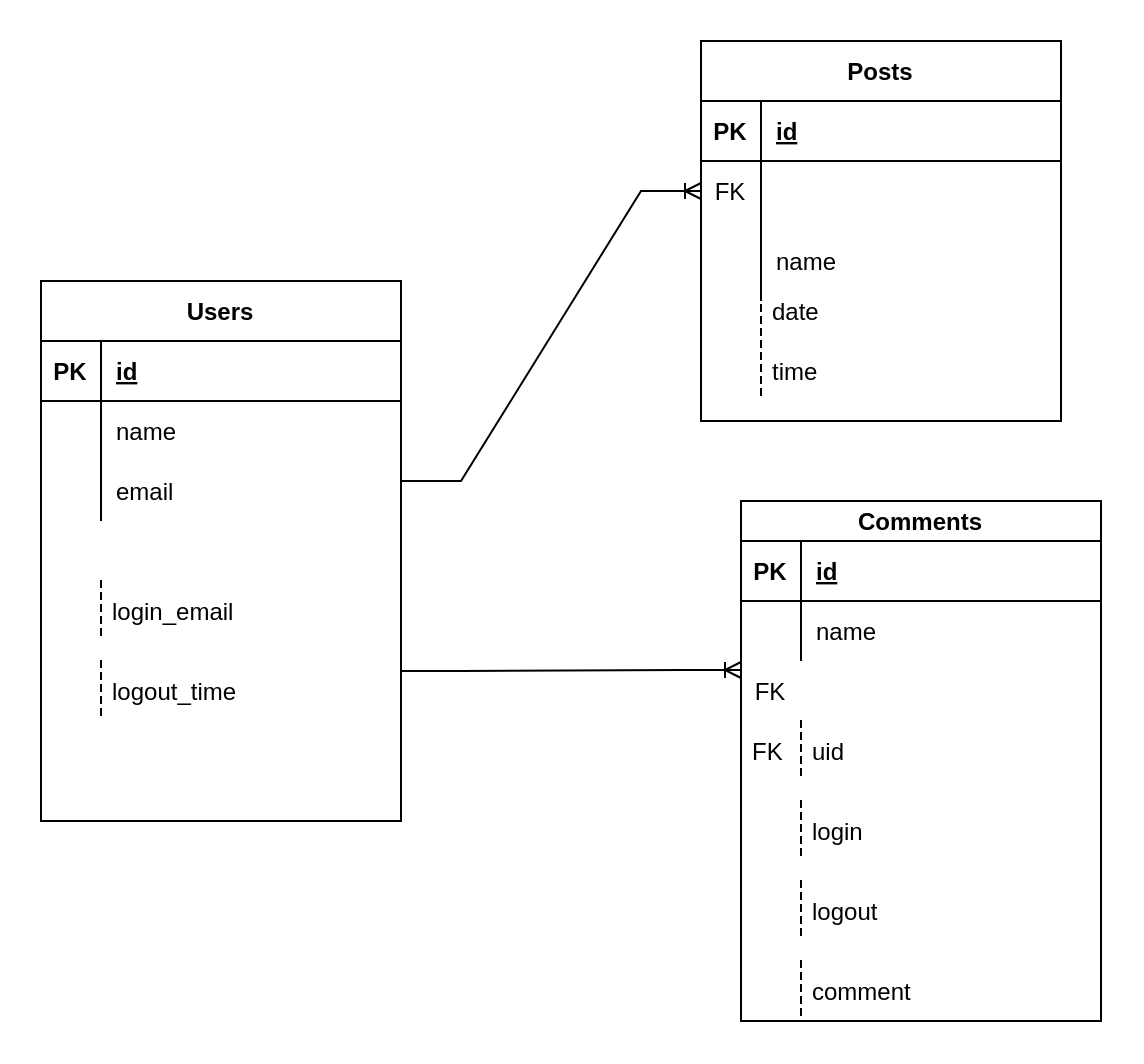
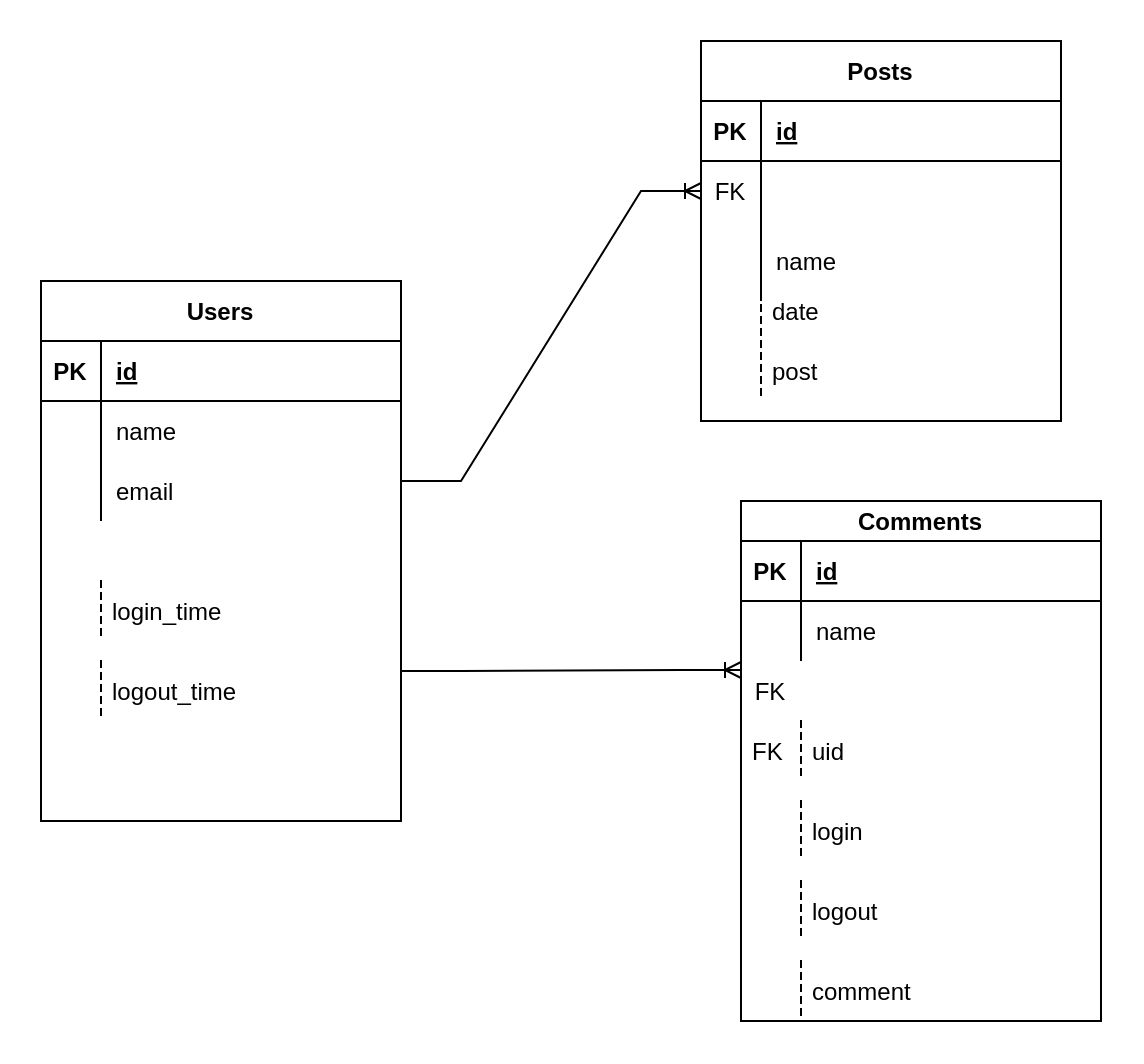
  <mxCell id="0" />
  <mxCell id="1" parent="0" />
  <mxCell id="2" value="Posts" style="shape=table;startSize=30;container=1;collapsible=1;childLayout=tableLayout;fixedRows=1;rowLines=0;fontStyle=1;align=center;resizeLast=1;" parent="1" vertex="1"><mxGeometry x="350" y="20" width="180" height="190" as="geometry" /></mxCell>
  <mxCell id="3" value="" style="shape=partialRectangle;collapsible=0;dropTarget=0;pointerEvents=0;fillColor=none;top=0;left=0;bottom=1;right=0;points=[[0,0.5],[1,0.5]];portConstraint=eastwest;" parent="2" vertex="1"><mxGeometry y="30" width="180" height="30" as="geometry" /></mxCell>
  <mxCell id="4" value="PK" style="shape=partialRectangle;connectable=0;fillColor=none;top=0;left=0;bottom=0;right=0;fontStyle=1;overflow=hidden;" parent="3" vertex="1"><mxGeometry width="30" height="30" as="geometry"><mxRectangle width="30" height="30" as="alternateBounds" /></mxGeometry></mxCell>
  <mxCell id="5" value="id" style="shape=partialRectangle;connectable=0;fillColor=none;top=0;left=0;bottom=0;right=0;align=left;spacingLeft=6;fontStyle=5;overflow=hidden;" parent="3" vertex="1"><mxGeometry x="30" width="150" height="30" as="geometry"><mxRectangle width="150" height="30" as="alternateBounds" /></mxGeometry></mxCell>
  <mxCell id="6" value="" style="shape=partialRectangle;collapsible=0;dropTarget=0;pointerEvents=0;fillColor=none;top=0;left=0;bottom=0;right=0;points=[[0,0.5],[1,0.5]];portConstraint=eastwest;" parent="2" vertex="1"><mxGeometry y="60" width="180" height="30" as="geometry" /></mxCell>
  <mxCell id="7" value="FK" style="shape=partialRectangle;connectable=0;fillColor=none;top=0;left=0;bottom=0;right=0;fontStyle=0;overflow=hidden;" parent="6" vertex="1"><mxGeometry width="30" height="30" as="geometry"><mxRectangle width="30" height="30" as="alternateBounds" /></mxGeometry></mxCell>
  <mxCell id="8" value="" style="shape=partialRectangle;collapsible=0;dropTarget=0;pointerEvents=0;fillColor=none;top=0;left=0;bottom=0;right=0;points=[[0,0.5],[1,0.5]];portConstraint=eastwest;" parent="2" vertex="1"><mxGeometry y="90" width="180" height="40" as="geometry" /></mxCell>
  <mxCell id="9" value="" style="shape=partialRectangle;connectable=0;fillColor=none;top=0;left=0;bottom=0;right=0;editable=1;overflow=hidden;" parent="8" vertex="1"><mxGeometry width="30" height="40" as="geometry"><mxRectangle width="30" height="40" as="alternateBounds" /></mxGeometry></mxCell>
  <mxCell id="10" value="name" style="shape=partialRectangle;connectable=0;fillColor=none;top=0;left=0;bottom=0;right=0;align=left;spacingLeft=6;overflow=hidden;" parent="8" vertex="1"><mxGeometry x="30" width="150" height="40" as="geometry"><mxRectangle width="150" height="40" as="alternateBounds" /></mxGeometry></mxCell>
  <mxCell id="11" value="Comments" style="shape=table;startSize=20;container=1;collapsible=1;childLayout=tableLayout;fixedRows=1;rowLines=0;fontStyle=1;align=center;resizeLast=1;" parent="1" vertex="1"><mxGeometry x="370" y="250" width="180" height="260" as="geometry" /></mxCell>
  <mxCell id="12" value="" style="shape=partialRectangle;collapsible=0;dropTarget=0;pointerEvents=0;fillColor=none;top=0;left=0;bottom=1;right=0;points=[[0,0.5],[1,0.5]];portConstraint=eastwest;" parent="11" vertex="1"><mxGeometry y="20" width="180" height="30" as="geometry" /></mxCell>
  <mxCell id="13" value="PK" style="shape=partialRectangle;connectable=0;fillColor=none;top=0;left=0;bottom=0;right=0;fontStyle=1;overflow=hidden;" parent="12" vertex="1"><mxGeometry width="30" height="30" as="geometry"><mxRectangle width="30" height="30" as="alternateBounds" /></mxGeometry></mxCell>
  <mxCell id="14" value="id" style="shape=partialRectangle;connectable=0;fillColor=none;top=0;left=0;bottom=0;right=0;align=left;spacingLeft=6;fontStyle=5;overflow=hidden;" parent="12" vertex="1"><mxGeometry x="30" width="150" height="30" as="geometry"><mxRectangle width="150" height="30" as="alternateBounds" /></mxGeometry></mxCell>
  <mxCell id="15" value="" style="shape=partialRectangle;collapsible=0;dropTarget=0;pointerEvents=0;fillColor=none;top=0;left=0;bottom=0;right=0;points=[[0,0.5],[1,0.5]];portConstraint=eastwest;" parent="11" vertex="1"><mxGeometry y="50" width="180" height="30" as="geometry" /></mxCell>
  <mxCell id="16" value="" style="shape=partialRectangle;connectable=0;fillColor=none;top=0;left=0;bottom=0;right=0;fontStyle=0;overflow=hidden;" parent="15" vertex="1"><mxGeometry width="30" height="30" as="geometry"><mxRectangle width="30" height="30" as="alternateBounds" /></mxGeometry></mxCell>
  <mxCell id="17" value="name" style="shape=partialRectangle;connectable=0;fillColor=none;top=0;left=0;bottom=0;right=0;align=left;spacingLeft=6;fontStyle=0;overflow=hidden;" parent="15" vertex="1"><mxGeometry x="30" width="150" height="30" as="geometry"><mxRectangle width="150" height="30" as="alternateBounds" /></mxGeometry></mxCell>
  <mxCell id="18" value="" style="shape=partialRectangle;collapsible=0;dropTarget=0;pointerEvents=0;fillColor=none;top=0;left=0;bottom=0;right=0;points=[[0,0.5],[1,0.5]];portConstraint=eastwest;" parent="11" vertex="1"><mxGeometry y="80" width="180" height="30" as="geometry" /></mxCell>
  <mxCell id="19" value="FK" style="shape=partialRectangle;connectable=0;fillColor=none;top=0;left=0;bottom=0;right=0;editable=1;overflow=hidden;" parent="18" vertex="1"><mxGeometry width="30" height="30" as="geometry"><mxRectangle width="30" height="30" as="alternateBounds" /></mxGeometry></mxCell>
  <mxCell id="20" value="" style="edgeStyle=entityRelationEdgeStyle;fontSize=12;html=1;endArrow=ERoneToMany;rounded=0;" parent="1" target="6" edge="1"><mxGeometry width="100" height="100" relative="1" as="geometry"><mxPoint x="200" y="240" as="sourcePoint" /><mxPoint x="310" y="130" as="targetPoint" /></mxGeometry></mxCell>
  <mxCell id="21" value="" style="edgeStyle=entityRelationEdgeStyle;fontSize=12;html=1;endArrow=ERoneToMany;rounded=0;" parent="1" edge="1"><mxGeometry width="100" height="100" relative="1" as="geometry"><mxPoint x="200" y="335" as="sourcePoint" /><mxPoint x="370" y="334.5" as="targetPoint" /></mxGeometry></mxCell>
  <mxCell id="22" value="Users" style="shape=table;startSize=30;container=1;collapsible=1;childLayout=tableLayout;fixedRows=1;rowLines=0;fontStyle=1;align=center;resizeLast=1;" parent="1" vertex="1"><mxGeometry x="20" y="140" width="180" height="270" as="geometry" /></mxCell>
  <mxCell id="23" value="" style="shape=partialRectangle;collapsible=0;dropTarget=0;pointerEvents=0;fillColor=none;top=0;left=0;bottom=1;right=0;points=[[0,0.5],[1,0.5]];portConstraint=eastwest;" parent="22" vertex="1"><mxGeometry y="30" width="180" height="30" as="geometry" /></mxCell>
  <mxCell id="24" value="PK" style="shape=partialRectangle;connectable=0;fillColor=none;top=0;left=0;bottom=0;right=0;fontStyle=1;overflow=hidden;" parent="23" vertex="1"><mxGeometry width="30" height="30" as="geometry"><mxRectangle width="30" height="30" as="alternateBounds" /></mxGeometry></mxCell>
  <mxCell id="25" value="id" style="shape=partialRectangle;connectable=0;fillColor=none;top=0;left=0;bottom=0;right=0;align=left;spacingLeft=6;fontStyle=5;overflow=hidden;" parent="23" vertex="1"><mxGeometry x="30" width="150" height="30" as="geometry"><mxRectangle width="150" height="30" as="alternateBounds" /></mxGeometry></mxCell>
  <mxCell id="26" value="" style="shape=partialRectangle;collapsible=0;dropTarget=0;pointerEvents=0;fillColor=none;top=0;left=0;bottom=0;right=0;points=[[0,0.5],[1,0.5]];portConstraint=eastwest;" parent="22" vertex="1"><mxGeometry y="60" width="180" height="30" as="geometry" /></mxCell>
  <mxCell id="27" value="" style="shape=partialRectangle;connectable=0;fillColor=none;top=0;left=0;bottom=0;right=0;editable=1;overflow=hidden;" parent="26" vertex="1"><mxGeometry width="30" height="30" as="geometry"><mxRectangle width="30" height="30" as="alternateBounds" /></mxGeometry></mxCell>
  <mxCell id="28" value="name" style="shape=partialRectangle;connectable=0;fillColor=none;top=0;left=0;bottom=0;right=0;align=left;spacingLeft=6;overflow=hidden;" parent="26" vertex="1"><mxGeometry x="30" width="150" height="30" as="geometry"><mxRectangle width="150" height="30" as="alternateBounds" /></mxGeometry></mxCell>
  <mxCell id="29" value="" style="shape=partialRectangle;collapsible=0;dropTarget=0;pointerEvents=0;fillColor=none;top=0;left=0;bottom=0;right=0;points=[[0,0.5],[1,0.5]];portConstraint=eastwest;" parent="22" vertex="1"><mxGeometry y="90" width="180" height="30" as="geometry" /></mxCell>
  <mxCell id="30" value="" style="shape=partialRectangle;connectable=0;fillColor=none;top=0;left=0;bottom=0;right=0;editable=1;overflow=hidden;" parent="29" vertex="1"><mxGeometry width="30" height="30" as="geometry"><mxRectangle width="30" height="30" as="alternateBounds" /></mxGeometry></mxCell>
  <mxCell id="31" value="email" style="shape=partialRectangle;connectable=0;fillColor=none;top=0;left=0;bottom=0;right=0;align=left;spacingLeft=6;overflow=hidden;" parent="29" vertex="1"><mxGeometry x="30" width="150" height="30" as="geometry"><mxRectangle width="150" height="30" as="alternateBounds" /></mxGeometry></mxCell>
  <mxCell id="32" value="" style="shape=partialRectangle;collapsible=0;dropTarget=0;pointerEvents=0;fillColor=none;top=0;left=0;bottom=0;right=0;points=[[0,0.5],[1,0.5]];portConstraint=eastwest;" parent="22" vertex="1"><mxGeometry y="120" width="180" height="30" as="geometry" /></mxCell>
  <mxCell id="33" value="" style="shape=partialRectangle;connectable=0;fillColor=none;top=0;left=0;bottom=0;right=0;editable=1;overflow=hidden;" parent="32" vertex="1"><mxGeometry width="30" height="30" as="geometry"><mxRectangle width="30" height="30" as="alternateBounds" /></mxGeometry></mxCell>
- <mxCell id="34" value="login_email" style="shape=partialRectangle;fillColor=none;align=left;verticalAlign=middle;strokeColor=none;spacingLeft=34;rotatable=0;points=[[0,0.5],[1,0.5]];portConstraint=eastwest;dropTarget=0;" parent="1" vertex="1"><mxGeometry x="20" y="290" width="90" height="30" as="geometry" /></mxCell>
+ <mxCell id="34" value="login_time" style="shape=partialRectangle;fillColor=none;align=left;verticalAlign=middle;strokeColor=none;spacingLeft=34;rotatable=0;points=[[0,0.5],[1,0.5]];portConstraint=eastwest;dropTarget=0;" parent="1" vertex="1"><mxGeometry x="20" y="290" width="90" height="30" as="geometry" /></mxCell>
  <mxCell id="35" value="" style="shape=partialRectangle;top=0;left=0;bottom=0;fillColor=none;stokeWidth=1;dashed=1;align=left;verticalAlign=middle;spacingLeft=4;spacingRight=4;overflow=hidden;rotatable=0;points=[];portConstraint=eastwest;part=1;" parent="34" vertex="1" connectable="0"><mxGeometry width="30" height="30" as="geometry" /></mxCell>
  <mxCell id="36" value="logout_time" style="shape=partialRectangle;fillColor=none;align=left;verticalAlign=middle;strokeColor=none;spacingLeft=34;rotatable=0;points=[[0,0.5],[1,0.5]];portConstraint=eastwest;dropTarget=0;" vertex="1" parent="1"><mxGeometry x="20" y="330" width="90" height="30" as="geometry" /></mxCell>
  <mxCell id="37" value="" style="shape=partialRectangle;top=0;left=0;bottom=0;fillColor=none;stokeWidth=1;dashed=1;align=left;verticalAlign=middle;spacingLeft=4;spacingRight=4;overflow=hidden;rotatable=0;points=[];portConstraint=eastwest;part=1;" vertex="1" connectable="0" parent="36"><mxGeometry width="30" height="30" as="geometry" /></mxCell>
  <mxCell id="38" value="date" style="shape=partialRectangle;fillColor=none;align=left;verticalAlign=middle;strokeColor=none;spacingLeft=34;rotatable=0;points=[[0,0.5],[1,0.5]];portConstraint=eastwest;dropTarget=0;" vertex="1" parent="1"><mxGeometry x="350" y="140" width="90" height="30" as="geometry" /></mxCell>
  <mxCell id="39" value="" style="shape=partialRectangle;top=0;left=0;bottom=0;fillColor=none;stokeWidth=1;dashed=1;align=left;verticalAlign=middle;spacingLeft=4;spacingRight=4;overflow=hidden;rotatable=0;points=[];portConstraint=eastwest;part=1;" vertex="1" connectable="0" parent="38"><mxGeometry width="30" height="30" as="geometry" /></mxCell>
- <mxCell id="40" value="time" style="shape=partialRectangle;fillColor=none;align=left;verticalAlign=middle;strokeColor=none;spacingLeft=34;rotatable=0;points=[[0,0.5],[1,0.5]];portConstraint=eastwest;dropTarget=0;" vertex="1" parent="1"><mxGeometry x="350" y="170" width="90" height="30" as="geometry" /></mxCell>
+ <mxCell id="40" value="post" style="shape=partialRectangle;fillColor=none;align=left;verticalAlign=middle;strokeColor=none;spacingLeft=34;rotatable=0;points=[[0,0.5],[1,0.5]];portConstraint=eastwest;dropTarget=0;" vertex="1" parent="1"><mxGeometry x="350" y="170" width="90" height="30" as="geometry" /></mxCell>
  <mxCell id="41" value="" style="shape=partialRectangle;top=0;left=0;bottom=0;fillColor=none;stokeWidth=1;dashed=1;align=left;verticalAlign=middle;spacingLeft=4;spacingRight=4;overflow=hidden;rotatable=0;points=[];portConstraint=eastwest;part=1;" vertex="1" connectable="0" parent="40"><mxGeometry width="30" height="30" as="geometry" /></mxCell>
  <mxCell id="42" value="uid" style="shape=partialRectangle;fillColor=none;align=left;verticalAlign=middle;strokeColor=none;spacingLeft=34;rotatable=0;points=[[0,0.5],[1,0.5]];portConstraint=eastwest;dropTarget=0;" vertex="1" parent="1"><mxGeometry x="370" y="360" width="90" height="30" as="geometry" /></mxCell>
  <mxCell id="43" value="FK" style="shape=partialRectangle;top=0;left=0;bottom=0;fillColor=none;stokeWidth=1;dashed=1;align=left;verticalAlign=middle;spacingLeft=4;spacingRight=4;overflow=hidden;rotatable=0;points=[];portConstraint=eastwest;part=1;" vertex="1" connectable="0" parent="42"><mxGeometry width="30" height="30" as="geometry" /></mxCell>
  <mxCell id="44" value="login" style="shape=partialRectangle;fillColor=none;align=left;verticalAlign=middle;strokeColor=none;spacingLeft=34;rotatable=0;points=[[0,0.5],[1,0.5]];portConstraint=eastwest;dropTarget=0;" vertex="1" parent="1"><mxGeometry x="370" y="400" width="90" height="30" as="geometry" /></mxCell>
  <mxCell id="45" value="" style="shape=partialRectangle;top=0;left=0;bottom=0;fillColor=none;stokeWidth=1;dashed=1;align=left;verticalAlign=middle;spacingLeft=4;spacingRight=4;overflow=hidden;rotatable=0;points=[];portConstraint=eastwest;part=1;" vertex="1" connectable="0" parent="44"><mxGeometry width="30" height="30" as="geometry" /></mxCell>
  <mxCell id="46" value="logout" style="shape=partialRectangle;fillColor=none;align=left;verticalAlign=middle;strokeColor=none;spacingLeft=34;rotatable=0;points=[[0,0.5],[1,0.5]];portConstraint=eastwest;dropTarget=0;" vertex="1" parent="1"><mxGeometry x="370" y="440" width="90" height="30" as="geometry" /></mxCell>
  <mxCell id="47" value="" style="shape=partialRectangle;top=0;left=0;bottom=0;fillColor=none;stokeWidth=1;dashed=1;align=left;verticalAlign=middle;spacingLeft=4;spacingRight=4;overflow=hidden;rotatable=0;points=[];portConstraint=eastwest;part=1;" vertex="1" connectable="0" parent="46"><mxGeometry width="30" height="30" as="geometry" /></mxCell>
  <mxCell id="48" value="comment" style="shape=partialRectangle;fillColor=none;align=left;verticalAlign=middle;strokeColor=none;spacingLeft=34;rotatable=0;points=[[0,0.5],[1,0.5]];portConstraint=eastwest;dropTarget=0;" vertex="1" parent="1"><mxGeometry x="370" y="480" width="90" height="30" as="geometry" /></mxCell>
  <mxCell id="49" value="" style="shape=partialRectangle;top=0;left=0;bottom=0;fillColor=none;stokeWidth=1;dashed=1;align=left;verticalAlign=middle;spacingLeft=4;spacingRight=4;overflow=hidden;rotatable=0;points=[];portConstraint=eastwest;part=1;" vertex="1" connectable="0" parent="48"><mxGeometry width="30" height="30" as="geometry" /></mxCell>
